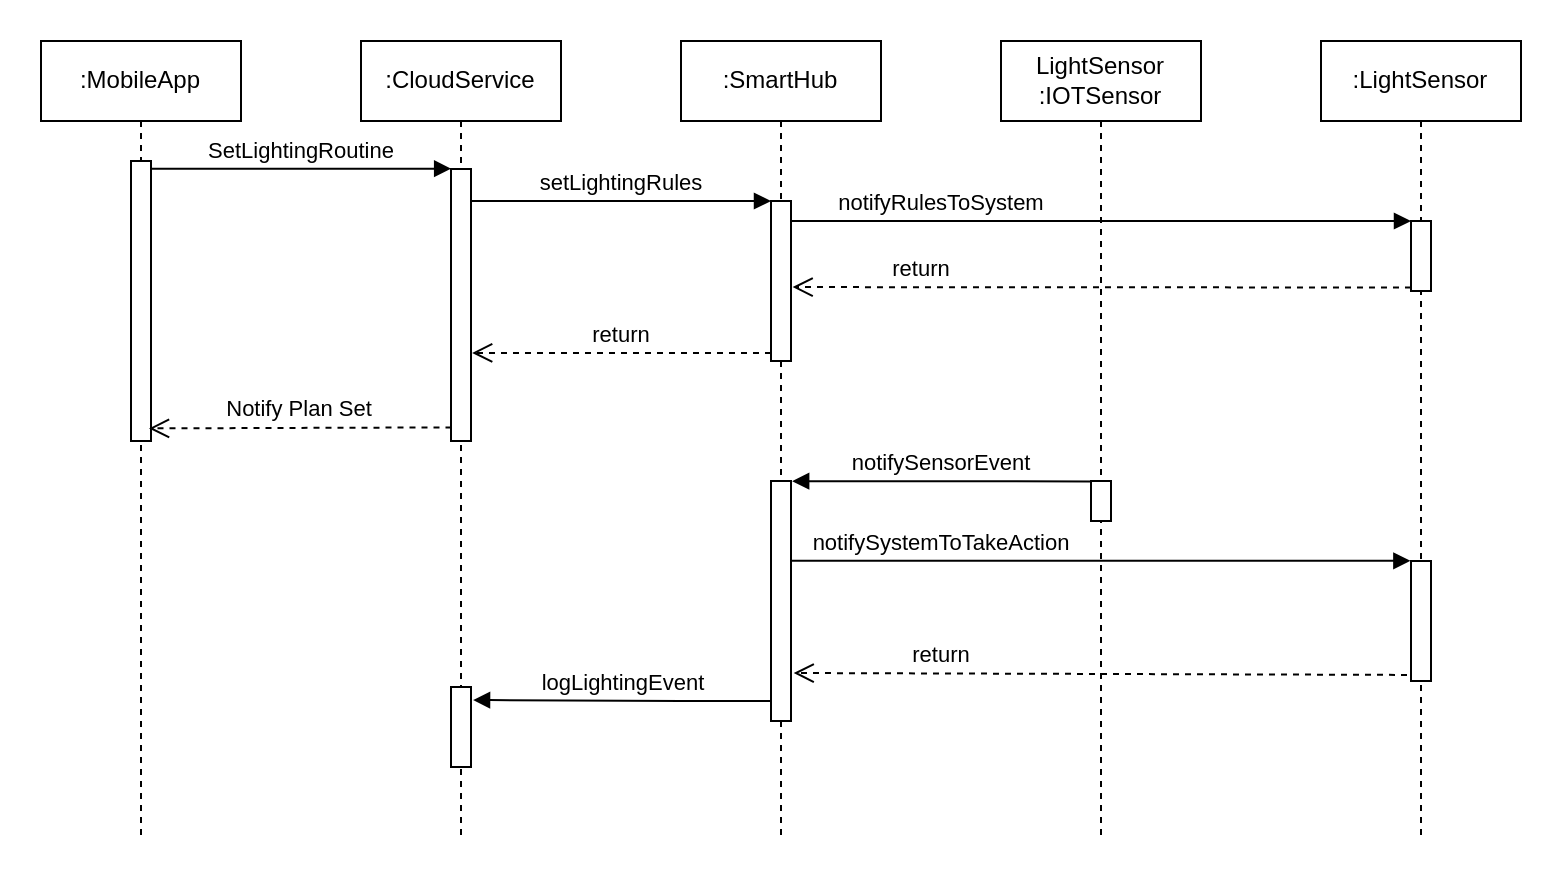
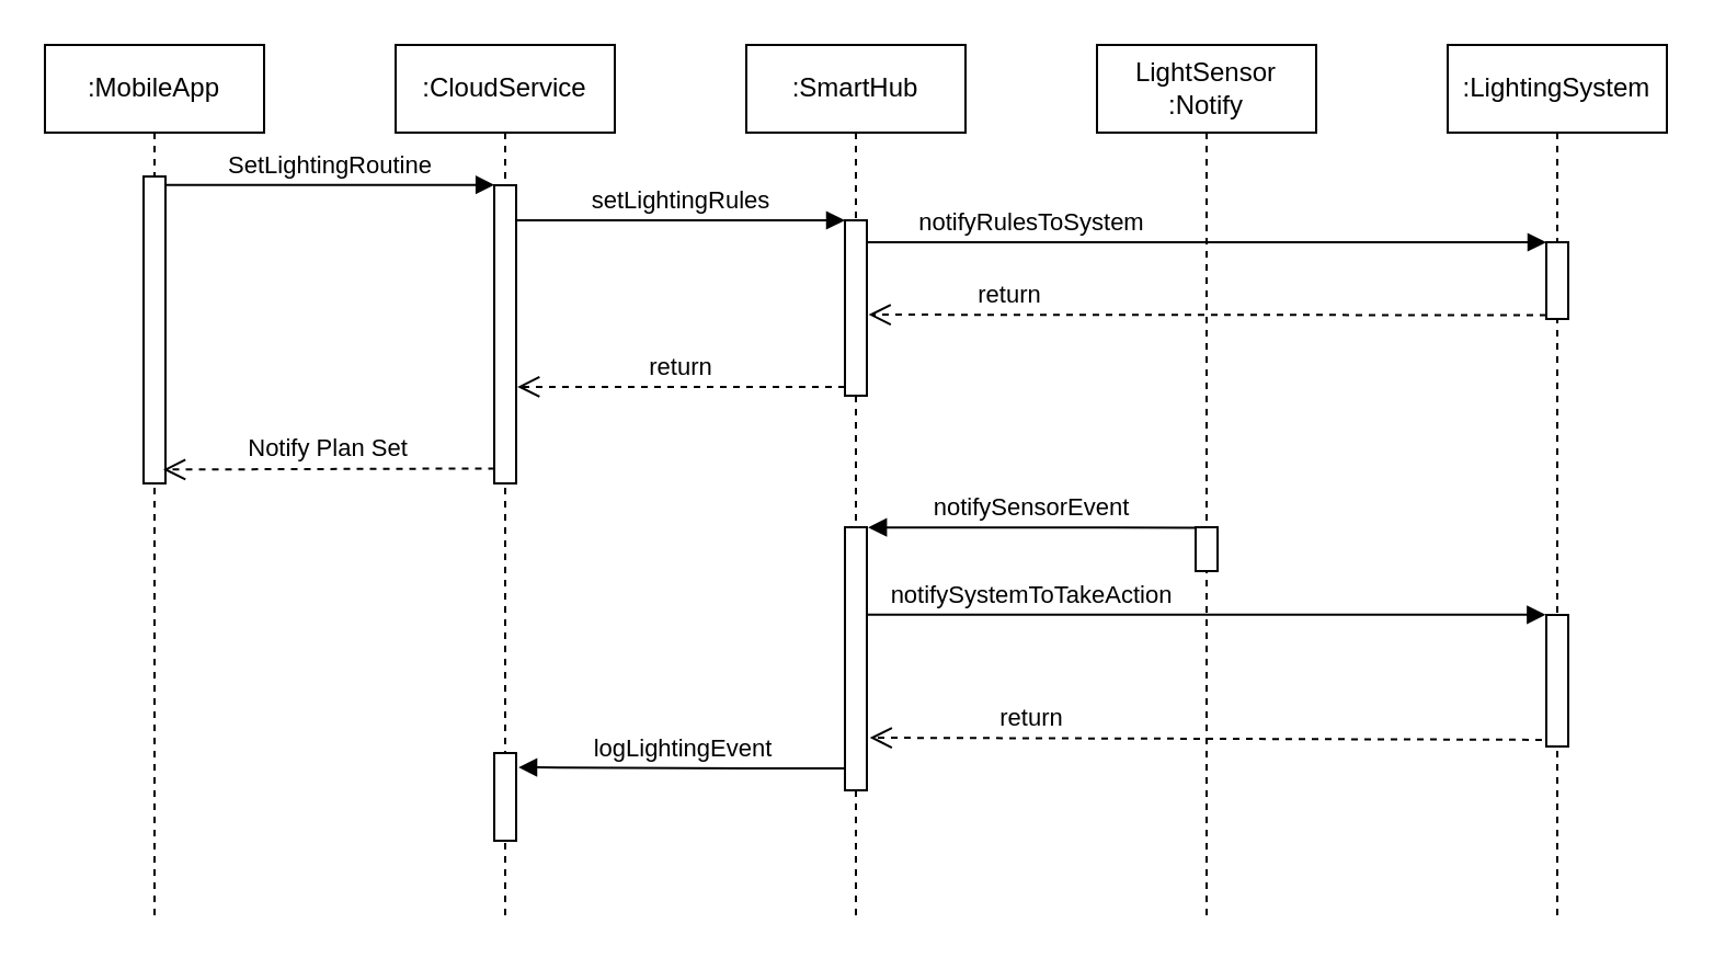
  <mxCell id="0" />
  <mxCell id="1" parent="0" />
  <mxCell id="2" value="return" style="html=1;verticalAlign=bottom;endArrow=open;dashed=1;endSize=8;exitX=1;exitY=0.95;rounded=0;entryX=1.133;entryY=0.8;entryDx=0;entryDy=0;entryPerimeter=0;" edge="1" source="16" parent="1" target="11"><mxGeometry x="0.536" relative="1" as="geometry"><mxPoint x="410" y="337" as="targetPoint" /><mxPoint as="offset" /></mxGeometry></mxCell>
  <mxCell id="3" value="notifyRulesToSystem" style="html=1;verticalAlign=bottom;endArrow=block;entryX=0;entryY=0;rounded=0;" edge="1" target="15" parent="1" source="9"><mxGeometry x="-0.493" relative="1" as="geometry"><mxPoint x="476" y="105" as="sourcePoint" /><mxPoint as="offset" /></mxGeometry></mxCell>
  <mxCell id="4" value=":MobileApp" style="shape=umlLifeline;perimeter=lifelinePerimeter;whiteSpace=wrap;html=1;container=1;collapsible=0;recursiveResize=0;outlineConnect=0;" vertex="1" parent="1"><mxGeometry x="20" y="20" width="100" height="400" as="geometry" /></mxCell>
  <mxCell id="5" value="" style="html=1;points=[];perimeter=orthogonalPerimeter;" vertex="1" parent="4"><mxGeometry x="45" y="60" width="10" height="140" as="geometry" /></mxCell>
  <mxCell id="6" value=":CloudService" style="shape=umlLifeline;perimeter=lifelinePerimeter;whiteSpace=wrap;html=1;container=1;collapsible=0;recursiveResize=0;outlineConnect=0;" vertex="1" parent="1"><mxGeometry x="180" y="20" width="100" height="400" as="geometry" /></mxCell>
  <mxCell id="7" value="" style="html=1;points=[];perimeter=orthogonalPerimeter;" vertex="1" parent="6"><mxGeometry x="45" y="64" width="10" height="136" as="geometry" /></mxCell>
  <mxCell id="8" value="" style="html=1;points=[];perimeter=orthogonalPerimeter;" vertex="1" parent="6"><mxGeometry x="45" y="323" width="10" height="40" as="geometry" /></mxCell>
  <mxCell id="9" value=":SmartHub" style="shape=umlLifeline;perimeter=lifelinePerimeter;whiteSpace=wrap;html=1;container=1;collapsible=0;recursiveResize=0;outlineConnect=0;" vertex="1" parent="1"><mxGeometry x="340" y="20" width="100" height="400" as="geometry" /></mxCell>
  <mxCell id="10" value="" style="html=1;points=[];perimeter=orthogonalPerimeter;" vertex="1" parent="9"><mxGeometry x="45" y="80" width="10" height="80" as="geometry" /></mxCell>
  <mxCell id="11" value="" style="html=1;points=[];perimeter=orthogonalPerimeter;" vertex="1" parent="9"><mxGeometry x="45" y="220" width="10" height="120" as="geometry" /></mxCell>
- <mxCell id="12" value="LightSensor&lt;br&gt;:IOTSensor" style="shape=umlLifeline;perimeter=lifelinePerimeter;whiteSpace=wrap;html=1;container=1;collapsible=0;recursiveResize=0;outlineConnect=0;" vertex="1" parent="1"><mxGeometry x="500" y="20" width="100" height="400" as="geometry" /></mxCell>
+ <mxCell id="12" value="LightSensor&lt;br&gt;:Notify" style="shape=umlLifeline;perimeter=lifelinePerimeter;whiteSpace=wrap;html=1;container=1;collapsible=0;recursiveResize=0;outlineConnect=0;" vertex="1" parent="1"><mxGeometry x="500" y="20" width="100" height="400" as="geometry" /></mxCell>
  <mxCell id="13" value="" style="html=1;points=[];perimeter=orthogonalPerimeter;" vertex="1" parent="12"><mxGeometry x="45" y="220" width="10" height="20" as="geometry" /></mxCell>
- <mxCell id="14" value=":LightSensor" style="shape=umlLifeline;perimeter=lifelinePerimeter;whiteSpace=wrap;html=1;container=1;collapsible=0;recursiveResize=0;outlineConnect=0;" vertex="1" parent="1"><mxGeometry x="660" y="20" width="100" height="400" as="geometry" /></mxCell>
+ <mxCell id="14" value=":LightingSystem" style="shape=umlLifeline;perimeter=lifelinePerimeter;whiteSpace=wrap;html=1;container=1;collapsible=0;recursiveResize=0;outlineConnect=0;" vertex="1" parent="1"><mxGeometry x="660" y="20" width="100" height="400" as="geometry" /></mxCell>
  <mxCell id="15" value="" style="html=1;points=[];perimeter=orthogonalPerimeter;" vertex="1" parent="14"><mxGeometry x="45" y="90" width="10" height="35" as="geometry" /></mxCell>
  <mxCell id="16" value="" style="html=1;points=[];perimeter=orthogonalPerimeter;" vertex="1" parent="14"><mxGeometry x="45" y="260" width="10" height="60" as="geometry" /></mxCell>
  <mxCell id="17" value="SetLightingRoutine" style="html=1;verticalAlign=bottom;endArrow=block;entryX=0.008;entryY=-0.001;rounded=0;entryDx=0;entryDy=0;entryPerimeter=0;" edge="1" target="7" parent="1" source="5"><mxGeometry x="-0.003" relative="1" as="geometry"><mxPoint x="295" y="84" as="sourcePoint" /><mxPoint as="offset" /></mxGeometry></mxCell>
  <mxCell id="18" value="Notify Plan Set" style="html=1;verticalAlign=bottom;endArrow=open;dashed=1;endSize=8;exitX=0.025;exitY=0.95;rounded=0;exitDx=0;exitDy=0;exitPerimeter=0;entryX=0.9;entryY=0.955;entryDx=0;entryDy=0;entryPerimeter=0;" edge="1" source="7" parent="1" target="5"><mxGeometry relative="1" as="geometry"><mxPoint x="160" y="141" as="targetPoint" /></mxGeometry></mxCell>
  <mxCell id="19" value="setLightingRules" style="html=1;verticalAlign=bottom;endArrow=block;entryX=0;entryY=0;rounded=0;" edge="1" target="10" parent="1" source="7"><mxGeometry relative="1" as="geometry"><mxPoint x="315" y="100" as="sourcePoint" /></mxGeometry></mxCell>
  <mxCell id="20" value="return" style="html=1;verticalAlign=bottom;endArrow=open;dashed=1;endSize=8;exitX=0;exitY=0.95;rounded=0;entryX=1.056;entryY=0.676;entryDx=0;entryDy=0;entryPerimeter=0;" edge="1" source="10" parent="1" target="7"><mxGeometry relative="1" as="geometry"><mxPoint x="240" y="176" as="targetPoint" /></mxGeometry></mxCell>
  <mxCell id="21" value="return" style="html=1;verticalAlign=bottom;endArrow=open;dashed=1;endSize=8;exitX=0;exitY=0.95;rounded=0;entryX=1.08;entryY=0.538;entryDx=0;entryDy=0;entryPerimeter=0;" edge="1" source="15" parent="1" target="10"><mxGeometry x="0.585" relative="1" as="geometry"><mxPoint x="400" y="143" as="targetPoint" /><mxPoint as="offset" /></mxGeometry></mxCell>
  <mxCell id="22" value="notifySensorEvent" style="html=1;verticalAlign=bottom;endArrow=block;rounded=0;exitX=-0.04;exitY=0.01;exitDx=0;exitDy=0;exitPerimeter=0;entryX=1.058;entryY=0.001;entryDx=0;entryDy=0;entryPerimeter=0;" edge="1" parent="1" source="13" target="11"><mxGeometry width="80" relative="1" as="geometry"><mxPoint x="390" y="220" as="sourcePoint" /><mxPoint x="470" y="220" as="targetPoint" /></mxGeometry></mxCell>
  <mxCell id="23" value="notifySystemToTakeAction" style="html=1;verticalAlign=bottom;endArrow=block;rounded=0;entryX=-0.031;entryY=-0.002;entryDx=0;entryDy=0;entryPerimeter=0;" edge="1" target="16" parent="1" source="11"><mxGeometry x="-0.516" relative="1" as="geometry"><mxPoint x="775" y="280" as="sourcePoint" /><mxPoint x="700" y="280" as="targetPoint" /><mxPoint as="offset" /></mxGeometry></mxCell>
  <mxCell id="24" value="logLightingEvent" style="html=1;verticalAlign=bottom;endArrow=block;rounded=0;entryX=1.103;entryY=0.163;entryDx=0;entryDy=0;entryPerimeter=0;" edge="1" parent="1" source="11" target="8"><mxGeometry width="80" relative="1" as="geometry"><mxPoint x="240" y="320" as="sourcePoint" /><mxPoint x="240" y="350" as="targetPoint" /><Array as="points"><mxPoint x="340" y="350" /></Array></mxGeometry></mxCell>
